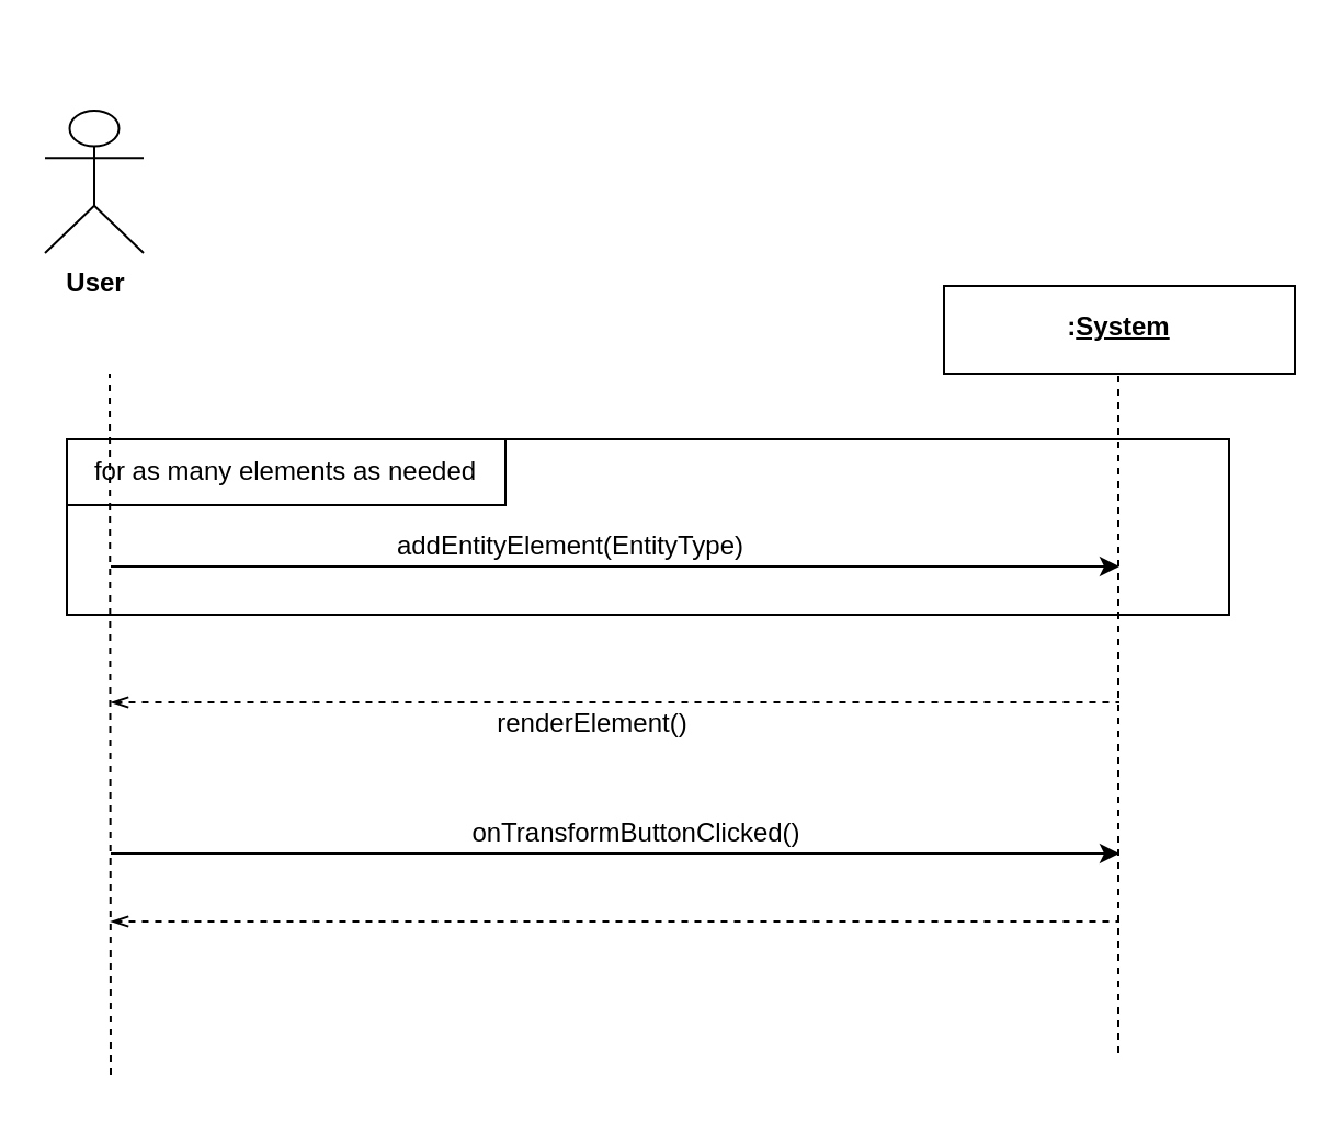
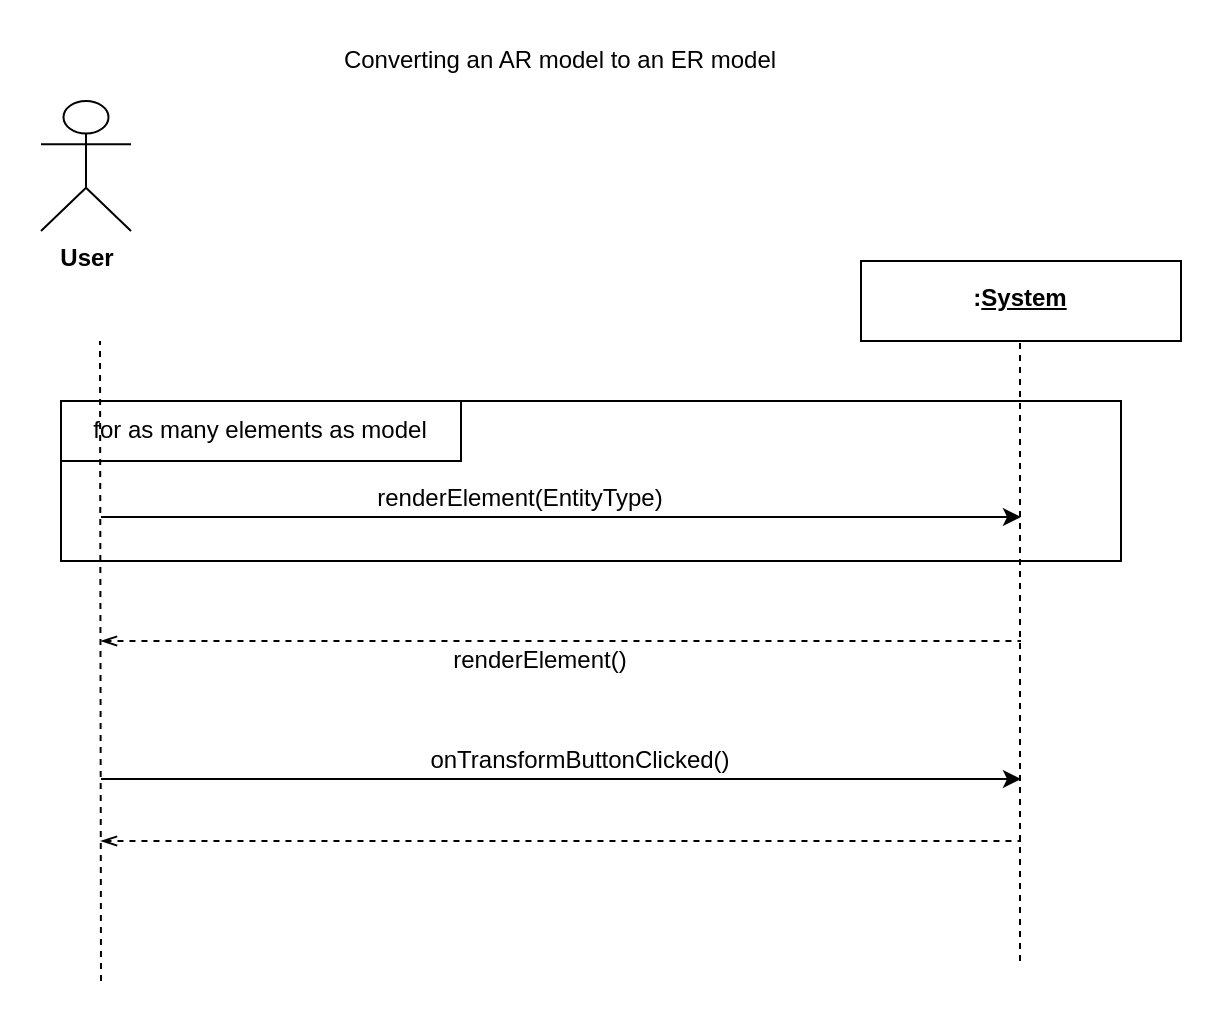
  <mxCell id="0" />
  <mxCell id="1" parent="0" />
  <mxCell id="2" value="User" style="shape=umlActor;verticalLabelPosition=bottom;labelBackgroundColor=#ffffff;verticalAlign=top;html=1;fontStyle=1" vertex="1" parent="1"><mxGeometry x="20" y="50" width="45" height="65" as="geometry" /></mxCell>
  <mxCell id="3" value="&lt;p&gt;&lt;b&gt;:&lt;u&gt;System&lt;/u&gt;&lt;/b&gt;&lt;/p&gt;" style="shape=rect;html=1;overflow=fill;whiteSpace=wrap;align=center;verticalAlign=middle;" vertex="1" parent="1"><mxGeometry x="430" y="130" width="160" height="40" as="geometry" /></mxCell>
+ <mxCell id="4" value="Converting an AR model to an ER model" style="text;html=1;strokeColor=none;fillColor=none;align=center;verticalAlign=middle;whiteSpace=wrap;rounded=0;" vertex="1" parent="1"><mxGeometry x="140" y="20" width="280" height="20" as="geometry" /></mxCell>
  <mxCell id="5" value="" style="rounded=0;whiteSpace=wrap;html=1;align=center;fillColor=none;" vertex="1" parent="1"><mxGeometry x="30" y="200" width="530" height="80" as="geometry" /></mxCell>
  <mxCell id="6" value="" style="rounded=0;whiteSpace=wrap;html=1;fillColor=none;align=center;" vertex="1" parent="1"><mxGeometry x="30" y="200" width="200" height="30" as="geometry" /></mxCell>
- <mxCell id="7" value="for as many elements as needed" style="text;html=1;strokeColor=none;fillColor=none;align=center;verticalAlign=middle;whiteSpace=wrap;rounded=0;" vertex="1" parent="1"><mxGeometry x="30" y="205" width="200" height="20" as="geometry" /></mxCell>
+ <mxCell id="7" value="for as many elements as model" style="text;html=1;strokeColor=none;fillColor=none;align=center;verticalAlign=middle;whiteSpace=wrap;rounded=0;" vertex="1" parent="1"><mxGeometry x="30" y="205" width="200" height="20" as="geometry" /></mxCell>
  <mxCell id="8" value="" style="endArrow=classic;html=1;" edge="1" parent="1"><mxGeometry width="50" height="50" relative="1" as="geometry"><mxPoint x="50" y="258" as="sourcePoint" /><mxPoint x="510" y="258" as="targetPoint" /></mxGeometry></mxCell>
  <mxCell id="9" value="" style="endArrow=none;dashed=1;html=1;" edge="1" parent="1"><mxGeometry width="50" height="50" relative="1" as="geometry"><mxPoint x="50" y="490" as="sourcePoint" /><mxPoint x="49.5" y="170" as="targetPoint" /></mxGeometry></mxCell>
  <mxCell id="10" value="" style="endArrow=none;dashed=1;html=1;" edge="1" parent="1"><mxGeometry width="50" height="50" relative="1" as="geometry"><mxPoint x="509.5" y="480" as="sourcePoint" /><mxPoint x="509.5" y="170" as="targetPoint" /></mxGeometry></mxCell>
- <mxCell id="11" value="addEntityElement(EntityType)" style="text;html=1;strokeColor=none;fillColor=none;align=center;verticalAlign=middle;whiteSpace=wrap;rounded=0;" vertex="1" parent="1"><mxGeometry x="160" y="239" width="200" height="20" as="geometry" /></mxCell>
+ <mxCell id="11" value="renderElement(EntityType)" style="text;html=1;strokeColor=none;fillColor=none;align=center;verticalAlign=middle;whiteSpace=wrap;rounded=0;" vertex="1" parent="1"><mxGeometry x="160" y="239" width="200" height="20" as="geometry" /></mxCell>
  <mxCell id="12" value="" style="endArrow=none;dashed=1;html=1;startArrow=openThin;startFill=0;" edge="1" parent="1"><mxGeometry width="50" height="50" relative="1" as="geometry"><mxPoint x="50" y="320" as="sourcePoint" /><mxPoint x="510" y="320" as="targetPoint" /></mxGeometry></mxCell>
  <mxCell id="13" value="renderElement()" style="text;html=1;strokeColor=none;fillColor=none;align=center;verticalAlign=middle;whiteSpace=wrap;rounded=0;" vertex="1" parent="1"><mxGeometry x="170" y="320" width="200" height="20" as="geometry" /></mxCell>
  <mxCell id="14" value="" style="endArrow=classic;html=1;" edge="1" parent="1"><mxGeometry width="50" height="50" relative="1" as="geometry"><mxPoint x="50" y="389" as="sourcePoint" /><mxPoint x="510" y="389" as="targetPoint" /></mxGeometry></mxCell>
  <mxCell id="15" value="onTransformButtonClicked()" style="text;html=1;strokeColor=none;fillColor=none;align=center;verticalAlign=middle;whiteSpace=wrap;rounded=0;" vertex="1" parent="1"><mxGeometry x="190" y="370" width="200" height="20" as="geometry" /></mxCell>
  <mxCell id="16" value="" style="endArrow=none;dashed=1;html=1;startArrow=openThin;startFill=0;" edge="1" parent="1"><mxGeometry width="50" height="50" relative="1" as="geometry"><mxPoint x="50" y="420" as="sourcePoint" /><mxPoint x="510" y="420" as="targetPoint" /></mxGeometry></mxCell>
